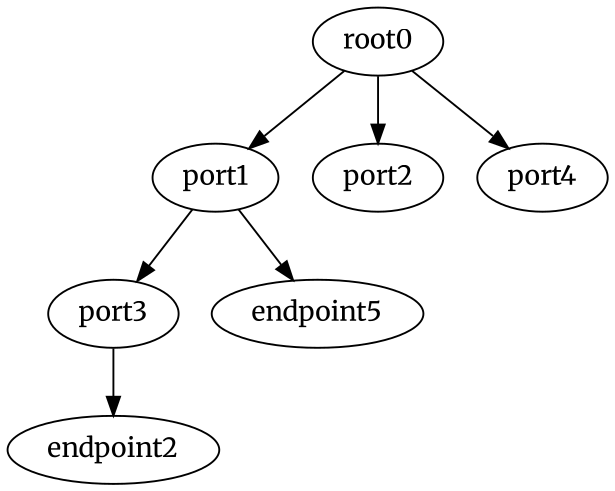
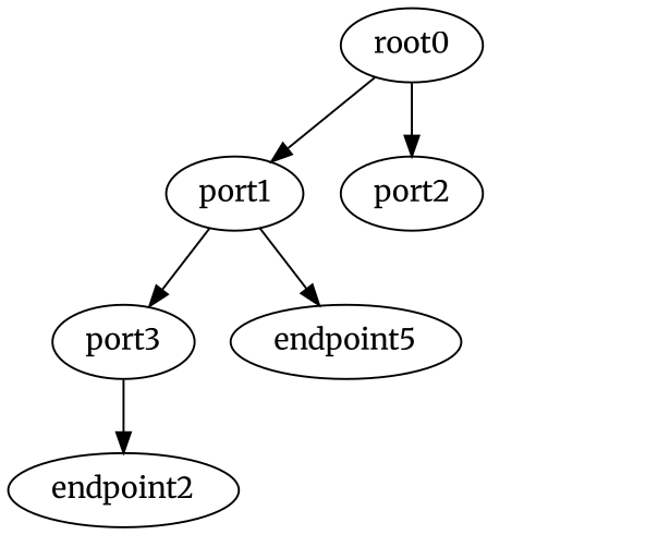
  digraph {
    fontname=Merriweather
    node [fontname=Merriweather]
    edge [fontname=Merriweather]
    root0
    port1
    port2
-   port4
    port3
    endpoint5
    n7 [label=endpoint2]
    root0 -> port1
    root0 -> port2
-   root0 -> port4
    port1 -> port3
    port1 -> endpoint5
    port3 -> n7
  }
